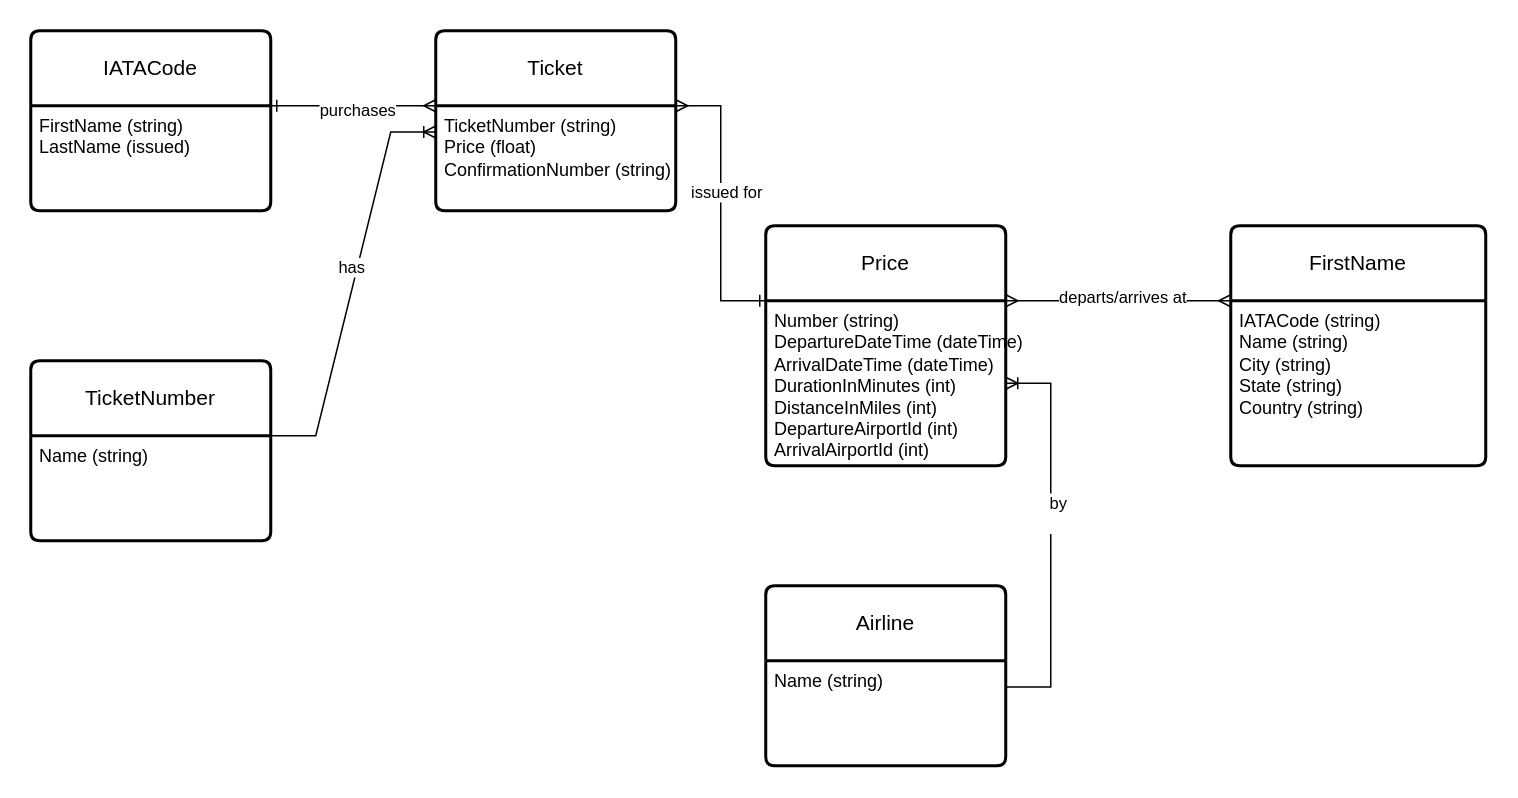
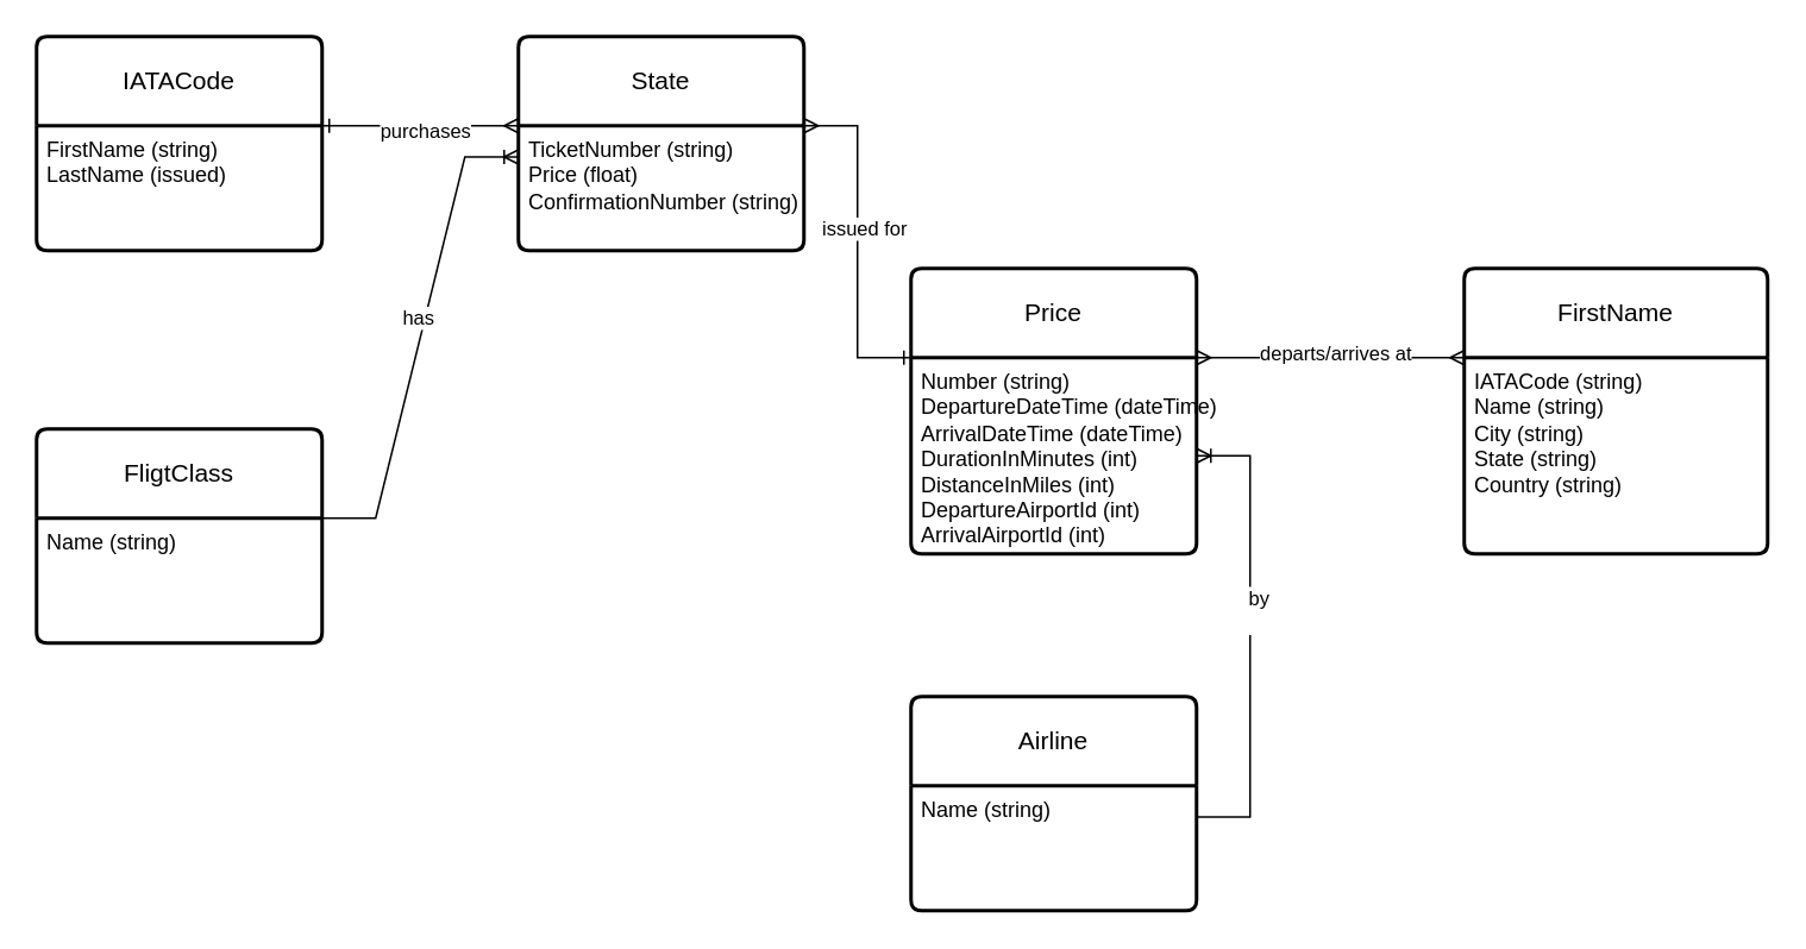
  <mxCell id="0" />
  <mxCell id="1" parent="0" />
  <mxCell id="2" value="IATACode" style="swimlane;childLayout=stackLayout;horizontal=1;startSize=50;horizontalStack=0;rounded=1;fontSize=14;fontStyle=0;strokeWidth=2;resizeParent=0;resizeLast=1;shadow=0;dashed=0;align=center;arcSize=4;whiteSpace=wrap;html=1;" vertex="1" parent="1"><mxGeometry x="20" y="20" width="160" height="120" as="geometry" /></mxCell>
  <mxCell id="3" value="&lt;div&gt;FirstName&amp;nbsp;&lt;span style=&quot;background-color: initial;&quot;&gt;(string)&lt;/span&gt;&lt;/div&gt;&lt;div&gt;&lt;span style=&quot;background-color: initial;&quot;&gt;LastName&amp;nbsp;&lt;/span&gt;&lt;span style=&quot;background-color: initial;&quot;&gt;(issued)&lt;/span&gt;&lt;/div&gt;" style="align=left;strokeColor=none;fillColor=none;spacingLeft=4;fontSize=12;verticalAlign=top;resizable=0;rotatable=0;part=1;html=1;" vertex="1" parent="2"><mxGeometry y="50" width="160" height="70" as="geometry" /></mxCell>
  <mxCell id="4" value="Price" style="swimlane;childLayout=stackLayout;horizontal=1;startSize=50;horizontalStack=0;rounded=1;fontSize=14;fontStyle=0;strokeWidth=2;resizeParent=0;resizeLast=1;shadow=0;dashed=0;align=center;arcSize=4;whiteSpace=wrap;html=1;" vertex="1" parent="1"><mxGeometry x="510" y="150" width="160" height="160" as="geometry" /></mxCell>
  <mxCell id="5" value="Number (string)&lt;div&gt;DepartureDateTime (dateTime)&lt;/div&gt;&lt;div&gt;ArrivalDateTime (dateTime)&lt;/div&gt;&lt;div&gt;DurationInMinutes (int)&lt;/div&gt;&lt;div&gt;DistanceInMiles (int)&lt;/div&gt;&lt;div&gt;&lt;div&gt;DepartureAirportId&amp;nbsp;&lt;span style=&quot;background-color: initial;&quot;&gt;(int)&lt;/span&gt;&lt;/div&gt;&lt;div&gt;ArrivalAirportId (int)&lt;/div&gt;&lt;/div&gt;" style="align=left;strokeColor=none;fillColor=none;spacingLeft=4;fontSize=12;verticalAlign=top;resizable=0;rotatable=0;part=1;html=1;" vertex="1" parent="4"><mxGeometry y="50" width="160" height="110" as="geometry" /></mxCell>
  <mxCell id="6" value="FirstName" style="swimlane;childLayout=stackLayout;horizontal=1;startSize=50;horizontalStack=0;rounded=1;fontSize=14;fontStyle=0;strokeWidth=2;resizeParent=0;resizeLast=1;shadow=0;dashed=0;align=center;arcSize=4;whiteSpace=wrap;html=1;" vertex="1" parent="1"><mxGeometry x="820" y="150" width="170" height="160" as="geometry" /></mxCell>
  <mxCell id="7" value="IATACode (string)&lt;div&gt;Name&amp;nbsp;&lt;span style=&quot;background-color: initial;&quot;&gt;(string)&lt;/span&gt;&lt;/div&gt;&lt;div&gt;City&amp;nbsp;&lt;span style=&quot;background-color: initial;&quot;&gt;(string)&lt;/span&gt;&lt;/div&gt;&lt;div&gt;State&amp;nbsp;&lt;span style=&quot;background-color: initial;&quot;&gt;(string)&lt;/span&gt;&lt;/div&gt;&lt;div&gt;Country (string)&lt;/div&gt;" style="align=left;strokeColor=none;fillColor=none;spacingLeft=4;fontSize=12;verticalAlign=top;resizable=0;rotatable=0;part=1;html=1;" vertex="1" parent="6"><mxGeometry y="50" width="170" height="110" as="geometry" /></mxCell>
  <mxCell id="8" value="" style="edgeStyle=entityRelationEdgeStyle;fontSize=12;html=1;endArrow=ERmany;startArrow=ERmany;rounded=0;entryX=0;entryY=0;entryDx=0;entryDy=0;exitX=1;exitY=0;exitDx=0;exitDy=0;" edge="1" parent="1" source="5" target="7"><mxGeometry width="100" height="100" relative="1" as="geometry"><mxPoint x="660" y="410" as="sourcePoint" /><mxPoint x="760" y="310" as="targetPoint" /></mxGeometry></mxCell>
  <mxCell id="9" value="departs/arrives at&lt;div&gt;&lt;br&gt;&lt;/div&gt;" style="edgeLabel;html=1;align=center;verticalAlign=middle;resizable=0;points=[];" vertex="1" connectable="0" parent="8"><mxGeometry x="0.032" y="-4" relative="1" as="geometry"><mxPoint as="offset" /></mxGeometry></mxCell>
- <mxCell id="10" value="Ticket" style="swimlane;childLayout=stackLayout;horizontal=1;startSize=50;horizontalStack=0;rounded=1;fontSize=14;fontStyle=0;strokeWidth=2;resizeParent=0;resizeLast=1;shadow=0;dashed=0;align=center;arcSize=4;whiteSpace=wrap;html=1;" vertex="1" parent="1"><mxGeometry x="290" y="20" width="160" height="120" as="geometry" /></mxCell>
+ <mxCell id="10" value="State" style="swimlane;childLayout=stackLayout;horizontal=1;startSize=50;horizontalStack=0;rounded=1;fontSize=14;fontStyle=0;strokeWidth=2;resizeParent=0;resizeLast=1;shadow=0;dashed=0;align=center;arcSize=4;whiteSpace=wrap;html=1;" vertex="1" parent="1"><mxGeometry x="290" y="20" width="160" height="120" as="geometry" /></mxCell>
  <mxCell id="11" value="TicketNumber (string)&lt;div&gt;Price (float)&lt;/div&gt;&lt;div&gt;ConfirmationNumber&amp;nbsp;&lt;span style=&quot;background-color: initial;&quot;&gt;(string)&lt;/span&gt;&lt;/div&gt;" style="align=left;strokeColor=none;fillColor=none;spacingLeft=4;fontSize=12;verticalAlign=top;resizable=0;rotatable=0;part=1;html=1;" vertex="1" parent="10"><mxGeometry y="50" width="160" height="70" as="geometry" /></mxCell>
  <mxCell id="12" value="" style="edgeStyle=entityRelationEdgeStyle;fontSize=12;html=1;endArrow=ERone;startArrow=ERmany;rounded=0;entryX=1;entryY=0;entryDx=0;entryDy=0;exitX=0;exitY=0;exitDx=0;exitDy=0;endFill=0;" edge="1" parent="1" source="11" target="3"><mxGeometry width="100" height="100" relative="1" as="geometry"><mxPoint x="150" y="320" as="sourcePoint" /><mxPoint x="250" y="220" as="targetPoint" /><Array as="points"><mxPoint x="110" y="330" /></Array></mxGeometry></mxCell>
  <mxCell id="13" value="purchases" style="edgeLabel;html=1;align=center;verticalAlign=middle;resizable=0;points=[];" vertex="1" connectable="0" parent="12"><mxGeometry x="-0.031" y="2" relative="1" as="geometry"><mxPoint as="offset" /></mxGeometry></mxCell>
  <mxCell id="14" value="" style="edgeStyle=entityRelationEdgeStyle;fontSize=12;html=1;endArrow=ERone;startArrow=ERmany;rounded=0;entryX=0;entryY=0;entryDx=0;entryDy=0;exitX=1;exitY=0;exitDx=0;exitDy=0;endFill=0;" edge="1" parent="1" source="11" target="5"><mxGeometry width="100" height="100" relative="1" as="geometry"><mxPoint x="500" y="300" as="sourcePoint" /><mxPoint x="600" y="200" as="targetPoint" /></mxGeometry></mxCell>
  <mxCell id="15" value="issued for" style="edgeLabel;html=1;align=center;verticalAlign=middle;resizable=0;points=[];" vertex="1" connectable="0" parent="14"><mxGeometry x="-0.08" y="3" relative="1" as="geometry"><mxPoint as="offset" /></mxGeometry></mxCell>
  <mxCell id="16" value="Airline" style="swimlane;childLayout=stackLayout;horizontal=1;startSize=50;horizontalStack=0;rounded=1;fontSize=14;fontStyle=0;strokeWidth=2;resizeParent=0;resizeLast=1;shadow=0;dashed=0;align=center;arcSize=4;whiteSpace=wrap;html=1;" vertex="1" parent="1"><mxGeometry x="510" y="390" width="160" height="120" as="geometry" /></mxCell>
  <mxCell id="17" value="Name (string)" style="align=left;strokeColor=none;fillColor=none;spacingLeft=4;fontSize=12;verticalAlign=top;resizable=0;rotatable=0;part=1;html=1;" vertex="1" parent="16"><mxGeometry y="50" width="160" height="70" as="geometry" /></mxCell>
  <mxCell id="18" value="" style="edgeStyle=entityRelationEdgeStyle;fontSize=12;html=1;endArrow=ERoneToMany;rounded=0;exitX=1;exitY=0.25;exitDx=0;exitDy=0;" edge="1" parent="1" source="17" target="5"><mxGeometry width="100" height="100" relative="1" as="geometry"><mxPoint x="650" y="440" as="sourcePoint" /><mxPoint x="750" y="340" as="targetPoint" /></mxGeometry></mxCell>
  <mxCell id="19" value="by&lt;div&gt;&lt;br&gt;&lt;/div&gt;" style="edgeLabel;html=1;align=center;verticalAlign=middle;resizable=0;points=[];" vertex="1" connectable="0" parent="18"><mxGeometry x="0.112" y="-4" relative="1" as="geometry"><mxPoint as="offset" /></mxGeometry></mxCell>
- <mxCell id="20" value="TicketNumber" style="swimlane;childLayout=stackLayout;horizontal=1;startSize=50;horizontalStack=0;rounded=1;fontSize=14;fontStyle=0;strokeWidth=2;resizeParent=0;resizeLast=1;shadow=0;dashed=0;align=center;arcSize=4;whiteSpace=wrap;html=1;" vertex="1" parent="1"><mxGeometry x="20" y="240" width="160" height="120" as="geometry" /></mxCell>
+ <mxCell id="20" value="FligtClass" style="swimlane;childLayout=stackLayout;horizontal=1;startSize=50;horizontalStack=0;rounded=1;fontSize=14;fontStyle=0;strokeWidth=2;resizeParent=0;resizeLast=1;shadow=0;dashed=0;align=center;arcSize=4;whiteSpace=wrap;html=1;" vertex="1" parent="1"><mxGeometry x="20" y="240" width="160" height="120" as="geometry" /></mxCell>
  <mxCell id="21" value="Name (string)" style="align=left;strokeColor=none;fillColor=none;spacingLeft=4;fontSize=12;verticalAlign=top;resizable=0;rotatable=0;part=1;html=1;" vertex="1" parent="20"><mxGeometry y="50" width="160" height="70" as="geometry" /></mxCell>
  <mxCell id="22" value="" style="edgeStyle=entityRelationEdgeStyle;fontSize=12;html=1;endArrow=ERoneToMany;rounded=0;exitX=1;exitY=0;exitDx=0;exitDy=0;entryX=0;entryY=0.25;entryDx=0;entryDy=0;" edge="1" parent="1" source="21" target="11"><mxGeometry width="100" height="100" relative="1" as="geometry"><mxPoint x="290" y="540" as="sourcePoint" /><mxPoint x="390" y="440" as="targetPoint" /></mxGeometry></mxCell>
  <mxCell id="23" value="has" style="edgeLabel;html=1;align=center;verticalAlign=middle;resizable=0;points=[];" vertex="1" connectable="0" parent="22"><mxGeometry x="0.078" y="4" relative="1" as="geometry"><mxPoint as="offset" /></mxGeometry></mxCell>
